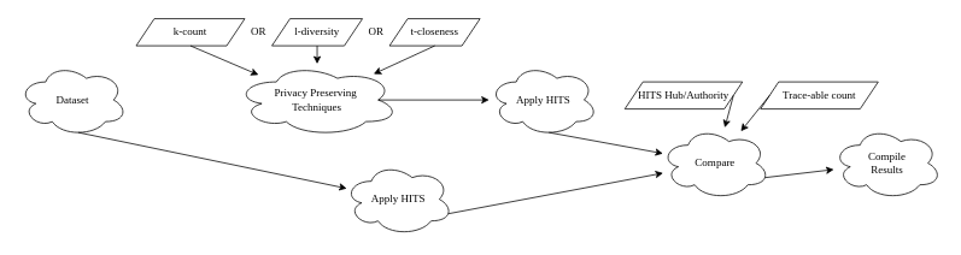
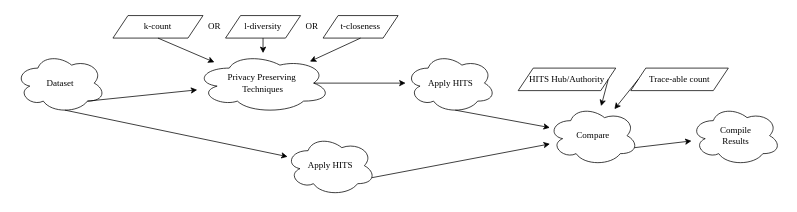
  <mxCell id="0" />
  <mxCell id="1" parent="0" />
  <mxCell id="2" value="&lt;font face=&quot;Product Sans Light&quot;&gt;Dataset&lt;/font&gt;" style="ellipse;shape=cloud;whiteSpace=wrap;html=1;" vertex="1" parent="1"><mxGeometry x="20" y="70" width="120" height="80" as="geometry" /></mxCell>
  <mxCell id="3" value="&lt;font face=&quot;Product Sans Light&quot;&gt;Apply HITS&lt;/font&gt;" style="ellipse;shape=cloud;whiteSpace=wrap;html=1;" vertex="1" parent="1"><mxGeometry x="380" y="180" width="120" height="80" as="geometry" /></mxCell>
  <mxCell id="4" value="&lt;font face=&quot;Product Sans Light&quot;&gt;Privacy Preserving&amp;nbsp;&lt;br&gt;Techniques&lt;/font&gt;" style="ellipse;shape=cloud;whiteSpace=wrap;html=1;" vertex="1" parent="1"><mxGeometry x="260" y="70" width="180" height="80" as="geometry" /></mxCell>
  <mxCell id="5" value="&lt;font face=&quot;Product Sans Light&quot;&gt;Apply HITS&lt;/font&gt;" style="ellipse;shape=cloud;whiteSpace=wrap;html=1;" vertex="1" parent="1"><mxGeometry x="540" y="70" width="120" height="80" as="geometry" /></mxCell>
  <mxCell id="6" value="&lt;font face=&quot;Product Sans Light&quot;&gt;Compare&lt;/font&gt;" style="ellipse;shape=cloud;whiteSpace=wrap;html=1;" vertex="1" parent="1"><mxGeometry x="730" y="140" width="120" height="80" as="geometry" /></mxCell>
  <mxCell id="7" value="&lt;font face=&quot;Product Sans Light&quot;&gt;Compile &lt;br&gt;Results&lt;/font&gt;" style="ellipse;shape=cloud;whiteSpace=wrap;html=1;" vertex="1" parent="1"><mxGeometry x="920" y="140" width="120" height="80" as="geometry" /></mxCell>
  <mxCell id="8" value="&lt;font face=&quot;Product Sans Light&quot;&gt;HITS Hub/Authority&lt;/font&gt;" style="shape=parallelogram;perimeter=parallelogramPerimeter;whiteSpace=wrap;html=1;fixedSize=1;" vertex="1" parent="1"><mxGeometry x="690" y="90" width="130" height="30" as="geometry" /></mxCell>
  <mxCell id="9" value="&lt;font face=&quot;Product Sans Light&quot;&gt;Trace-able count&lt;/font&gt;" style="shape=parallelogram;perimeter=parallelogramPerimeter;whiteSpace=wrap;html=1;fixedSize=1;" vertex="1" parent="1"><mxGeometry x="840" y="90" width="130" height="30" as="geometry" /></mxCell>
  <mxCell id="10" value="&lt;font face=&quot;Product Sans Light&quot;&gt;k-count&lt;/font&gt;" style="shape=parallelogram;perimeter=parallelogramPerimeter;whiteSpace=wrap;html=1;fixedSize=1;" vertex="1" parent="1"><mxGeometry x="150" y="20" width="120" height="30" as="geometry" /></mxCell>
  <mxCell id="11" value="&lt;font face=&quot;Product Sans Light&quot;&gt;t-closeness&lt;/font&gt;" style="shape=parallelogram;perimeter=parallelogramPerimeter;whiteSpace=wrap;html=1;fixedSize=1;" vertex="1" parent="1"><mxGeometry x="430" y="20" width="100" height="30" as="geometry" /></mxCell>
  <mxCell id="12" value="&lt;font face=&quot;Product Sans Light&quot;&gt;l-diversity&lt;/font&gt;" style="shape=parallelogram;perimeter=parallelogramPerimeter;whiteSpace=wrap;html=1;fixedSize=1;" vertex="1" parent="1"><mxGeometry x="300" y="20" width="100" height="30" as="geometry" /></mxCell>
  <mxCell id="13" value="" style="endArrow=classic;html=1;rounded=0;exitX=0.55;exitY=0.95;exitDx=0;exitDy=0;exitPerimeter=0;" edge="1" parent="1" source="2" target="3"><mxGeometry width="50" height="50" relative="1" as="geometry"><mxPoint x="390" y="70" as="sourcePoint" /><mxPoint x="459.67" y="170" as="targetPoint" /></mxGeometry></mxCell>
+ <mxCell id="14" value="" style="endArrow=classic;html=1;rounded=0;exitX=0.8;exitY=0.8;exitDx=0;exitDy=0;exitPerimeter=0;" edge="1" parent="1" source="2" target="4"><mxGeometry width="50" height="50" relative="1" as="geometry"><mxPoint x="550" y="60" as="sourcePoint" /><mxPoint x="383.154" y="166.661" as="targetPoint" /></mxGeometry></mxCell>
  <mxCell id="15" value="" style="endArrow=classic;html=1;rounded=0;exitX=0.875;exitY=0.5;exitDx=0;exitDy=0;exitPerimeter=0;" edge="1" parent="1" source="4" target="5"><mxGeometry width="50" height="50" relative="1" as="geometry"><mxPoint x="576.52" y="230" as="sourcePoint" /><mxPoint x="490.004" y="316.661" as="targetPoint" /></mxGeometry></mxCell>
  <mxCell id="16" value="" style="endArrow=classic;html=1;rounded=0;exitX=0.55;exitY=0.95;exitDx=0;exitDy=0;exitPerimeter=0;" edge="1" parent="1" source="5" target="6"><mxGeometry width="50" height="50" relative="1" as="geometry"><mxPoint x="489.67" y="100" as="sourcePoint" /><mxPoint x="403.154" y="186.661" as="targetPoint" /></mxGeometry></mxCell>
  <mxCell id="17" value="" style="endArrow=classic;html=1;rounded=0;exitX=0.96;exitY=0.7;exitDx=0;exitDy=0;exitPerimeter=0;" edge="1" parent="1" source="3" target="6"><mxGeometry width="50" height="50" relative="1" as="geometry"><mxPoint x="499.67" y="110" as="sourcePoint" /><mxPoint x="413.154" y="196.661" as="targetPoint" /></mxGeometry></mxCell>
  <mxCell id="18" value="" style="endArrow=classic;html=1;rounded=0;exitX=0.96;exitY=0.7;exitDx=0;exitDy=0;exitPerimeter=0;" edge="1" parent="1" source="6" target="7"><mxGeometry width="50" height="50" relative="1" as="geometry"><mxPoint x="556" y="386" as="sourcePoint" /><mxPoint x="446.6" y="470" as="targetPoint" /></mxGeometry></mxCell>
  <mxCell id="19" value="" style="endArrow=classic;html=1;rounded=0;exitX=0.5;exitY=1;exitDx=0;exitDy=0;" edge="1" parent="1" source="10" target="4"><mxGeometry width="50" height="50" relative="1" as="geometry"><mxPoint x="636" y="396" as="sourcePoint" /><mxPoint x="700" y="190" as="targetPoint" /></mxGeometry></mxCell>
  <mxCell id="20" value="" style="endArrow=classic;html=1;rounded=0;exitX=0.5;exitY=1;exitDx=0;exitDy=0;" edge="1" parent="1" source="12" target="4"><mxGeometry width="50" height="50" relative="1" as="geometry"><mxPoint x="646" y="406" as="sourcePoint" /><mxPoint x="536.6" y="490" as="targetPoint" /></mxGeometry></mxCell>
  <mxCell id="21" value="" style="endArrow=classic;html=1;rounded=0;exitX=0.5;exitY=1;exitDx=0;exitDy=0;" edge="1" parent="1" source="11" target="4"><mxGeometry width="50" height="50" relative="1" as="geometry"><mxPoint x="770" y="240" as="sourcePoint" /><mxPoint x="700" y="210" as="targetPoint" /></mxGeometry></mxCell>
  <mxCell id="22" value="&lt;font face=&quot;Product Sans Light&quot;&gt;OR&lt;/font&gt;" style="text;html=1;align=center;verticalAlign=middle;resizable=0;points=[];autosize=1;strokeColor=none;fillColor=none;" vertex="1" parent="1"><mxGeometry x="270" y="25" width="30" height="20" as="geometry" /></mxCell>
  <mxCell id="23" value="&lt;font face=&quot;Product Sans Light&quot;&gt;OR&lt;/font&gt;" style="text;html=1;align=center;verticalAlign=middle;resizable=0;points=[];autosize=1;strokeColor=none;fillColor=none;" vertex="1" parent="1"><mxGeometry x="400" y="25" width="30" height="20" as="geometry" /></mxCell>
  <mxCell id="24" value="" style="endArrow=classic;html=1;rounded=0;exitX=1;exitY=0.5;exitDx=0;exitDy=0;" edge="1" parent="1" source="8" target="6"><mxGeometry width="50" height="50" relative="1" as="geometry"><mxPoint x="977" y="366" as="sourcePoint" /><mxPoint x="864.724" y="286.247" as="targetPoint" /></mxGeometry></mxCell>
  <mxCell id="25" value="" style="endArrow=classic;html=1;rounded=0;exitX=0;exitY=0.5;exitDx=0;exitDy=0;" edge="1" parent="1" source="9" target="6"><mxGeometry width="50" height="50" relative="1" as="geometry"><mxPoint x="987" y="376" as="sourcePoint" /><mxPoint x="884.291" y="296.142" as="targetPoint" /></mxGeometry></mxCell>
